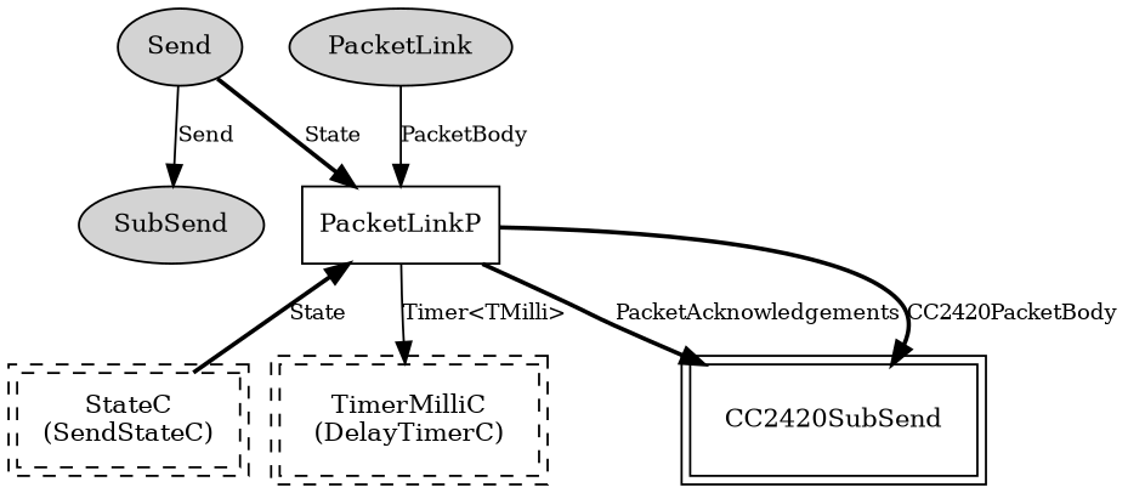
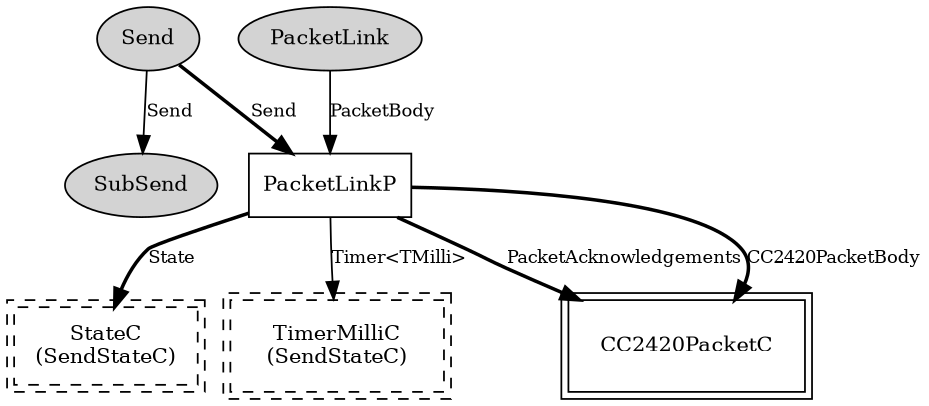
  digraph {
    node [fontsize=12 shape=box style=filled]
    edge [fontsize=10 style=bold]
    n1 [label=Send shape=ellipse]
    PacketLinkP [style=""]
    n3 [label=SubSend shape=ellipse]
    n4 [label="StateC\n(SendStateC)" peripheries=2 style=dashed]
-   n5 [label="TimerMilliC\n(DelayTimerC)" peripheries=2 style=dashed]
-   CC2420PacketC [peripheries=2 label=CC2420SubSend style=""]
+   n5 [label="TimerMilliC\n(SendStateC)" peripheries=2 style=dashed]
+   CC2420PacketC [peripheries=2 style=""]
    n7 [label=PacketLink shape=ellipse]
-   n1 -> PacketLinkP [label=State]
+   n1 -> PacketLinkP [label=Send]
    n1 -> n3 [label=Send style=solid]
-   n4 -> PacketLinkP [label=State]
+   PacketLinkP -> n4 [label=State]
    PacketLinkP -> n5 [label="Timer<TMilli>" style=solid]
    PacketLinkP -> CC2420PacketC [label=PacketAcknowledgements]
    PacketLinkP -> CC2420PacketC [label=CC2420PacketBody]
    n7 -> PacketLinkP [label=PacketBody style=solid]
  }
